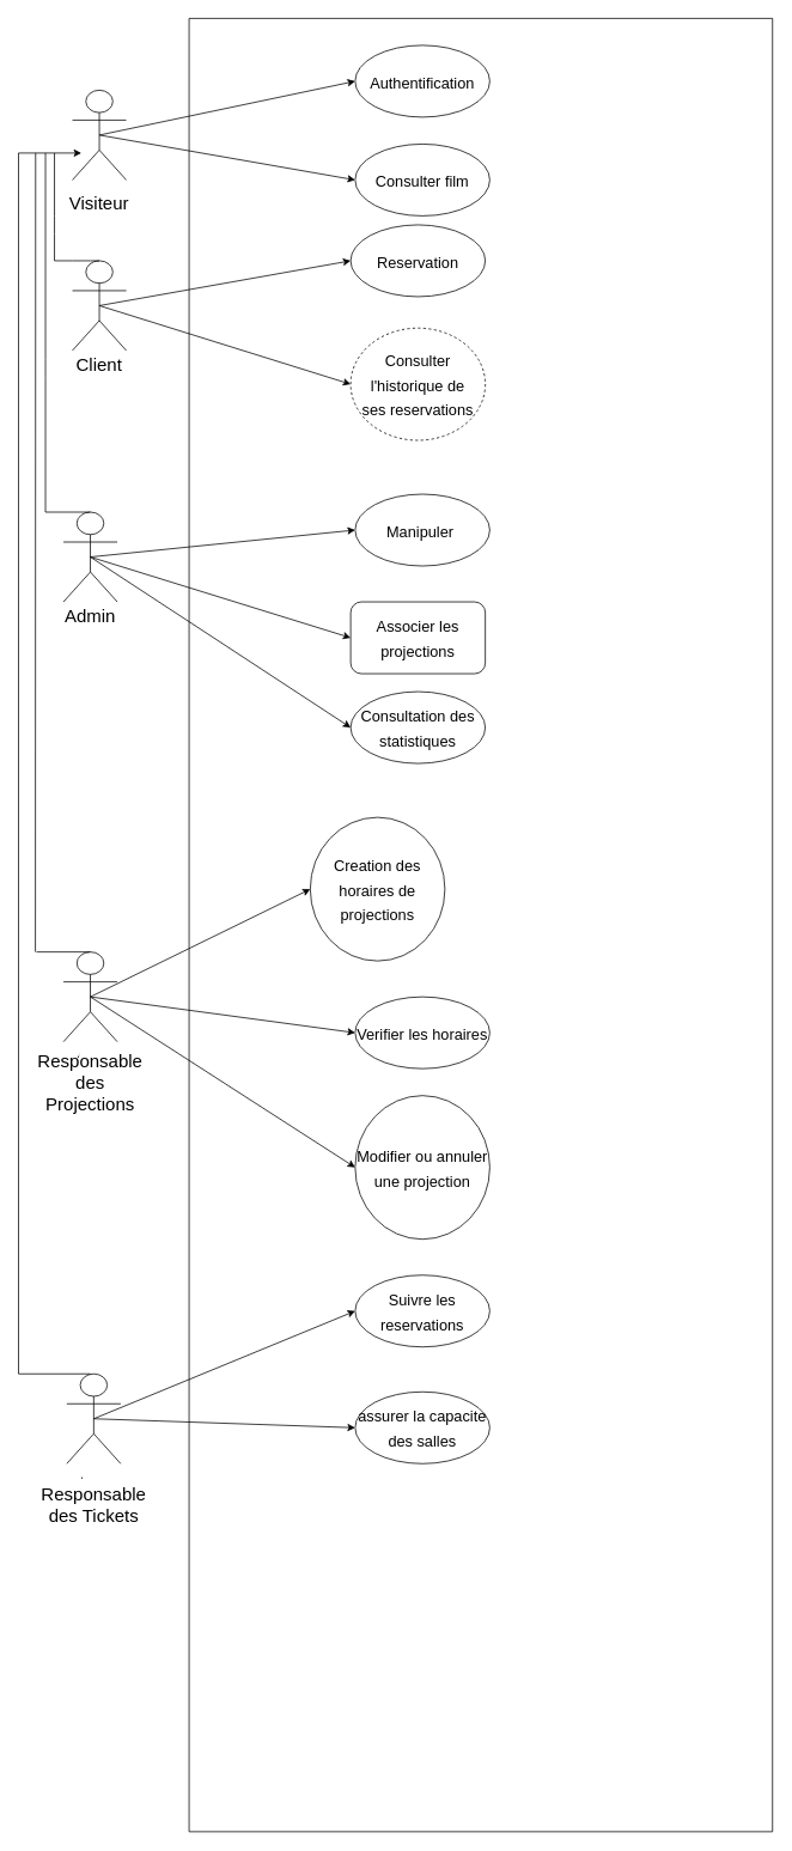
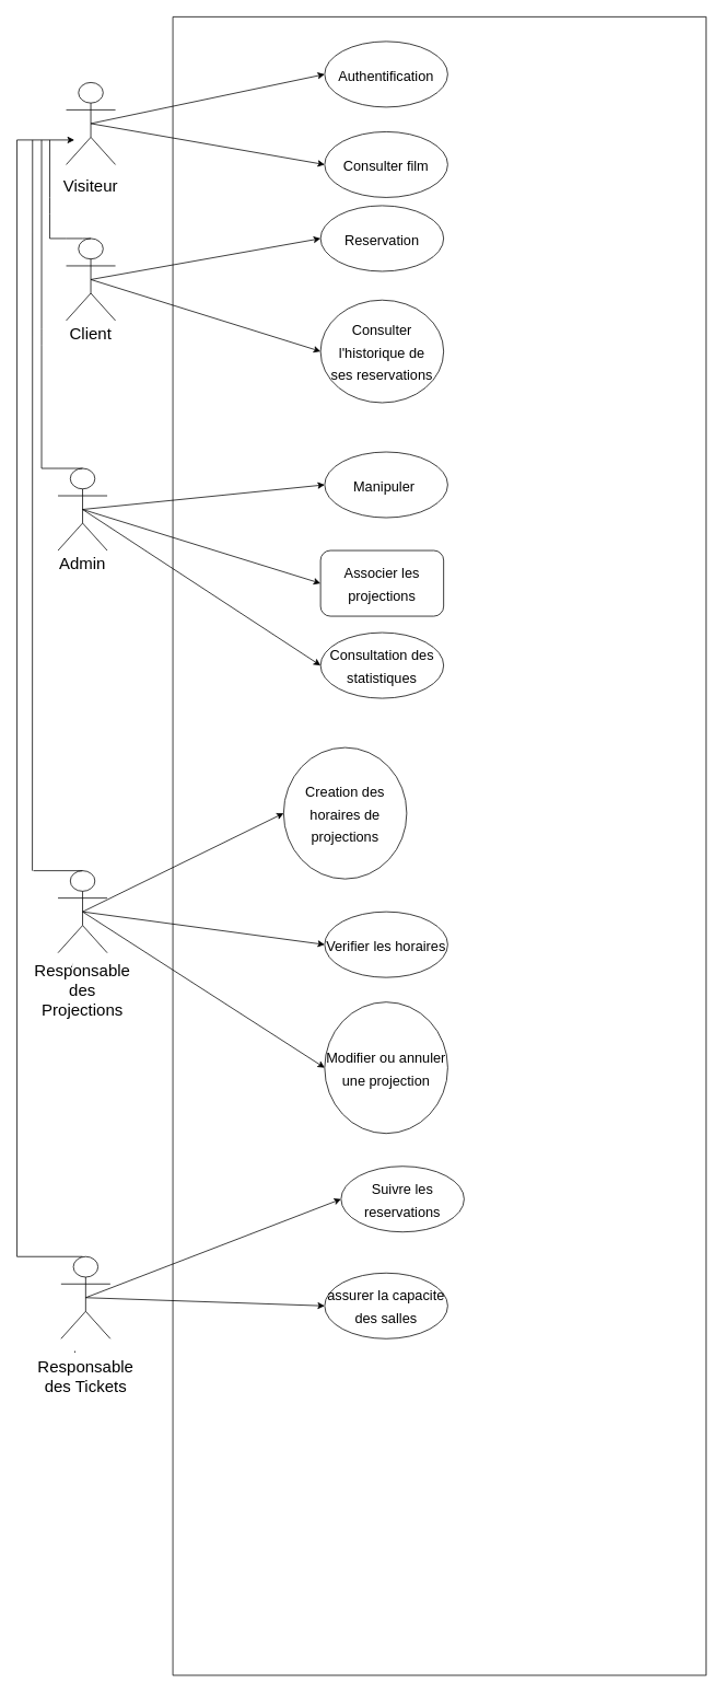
  <mxCell id="0" />
  <mxCell id="1" parent="0" />
  <mxCell id="2" value="" style="verticalLabelPosition=bottom;verticalAlign=top;html=1;shape=mxgraph.basic.rect;fillColor2=none;strokeWidth=1;size=20;indent=5;" parent="1" vertex="1"><mxGeometry x="210" y="20" width="650" height="2020" as="geometry" /></mxCell>
  <mxCell id="3" style="edgeStyle=none;html=1;exitX=0.5;exitY=0.5;exitDx=0;exitDy=0;exitPerimeter=0;entryX=0;entryY=0.5;entryDx=0;entryDy=0;fontSize=17;fontColor=#171717;" parent="1" source="5" target="6" edge="1"><mxGeometry relative="1" as="geometry" /></mxCell>
  <mxCell id="4" style="edgeStyle=none;html=1;entryX=0;entryY=0.5;entryDx=0;entryDy=0;fontSize=17;fontColor=#171717;" parent="1" target="7" edge="1"><mxGeometry relative="1" as="geometry"><mxPoint x="110" y="150" as="sourcePoint" /></mxGeometry></mxCell>
  <mxCell id="5" value="Actor" style="shape=umlActor;verticalLabelPosition=bottom;verticalAlign=top;html=1;outlineConnect=0;" parent="1" vertex="1"><mxGeometry x="80" y="100" width="60" height="100" as="geometry" /></mxCell>
  <mxCell id="6" value="&lt;font style=&quot;font-size: 17px;&quot;&gt;Authentification&lt;/font&gt;" style="ellipse;whiteSpace=wrap;html=1;labelBackgroundColor=none;fontSize=23;" parent="1" vertex="1"><mxGeometry x="395" y="50" width="150" height="80" as="geometry" /></mxCell>
  <mxCell id="7" value="&lt;font style=&quot;font-size: 17px;&quot;&gt;Consulter film&lt;/font&gt;" style="ellipse;whiteSpace=wrap;html=1;labelBackgroundColor=none;fontSize=23;" parent="1" vertex="1"><mxGeometry x="395" y="160" width="150" height="80" as="geometry" /></mxCell>
  <mxCell id="8" style="edgeStyle=none;rounded=1;html=1;exitX=0.5;exitY=0.5;exitDx=0;exitDy=0;exitPerimeter=0;entryX=0;entryY=0.5;entryDx=0;entryDy=0;strokeColor=default;fontSize=17;fontColor=#FFFFFF;endArrow=classic;endFill=1;" parent="1" source="10" target="18" edge="1"><mxGeometry relative="1" as="geometry" /></mxCell>
  <mxCell id="9" style="edgeStyle=none;rounded=1;html=1;exitX=0.5;exitY=0.5;exitDx=0;exitDy=0;exitPerimeter=0;entryX=0;entryY=0.5;entryDx=0;entryDy=0;strokeColor=default;fontSize=17;fontColor=#FFFFFF;endArrow=classic;endFill=1;" parent="1" source="10" target="19" edge="1"><mxGeometry relative="1" as="geometry" /></mxCell>
  <mxCell id="10" value="Actor" style="shape=umlActor;verticalLabelPosition=bottom;verticalAlign=top;html=1;outlineConnect=0;" parent="1" vertex="1"><mxGeometry x="80" y="290" width="60" height="100" as="geometry" /></mxCell>
  <mxCell id="11" value="" style="rounded=0;whiteSpace=wrap;html=1;fontSize=20;strokeColor=none;" parent="1" vertex="1"><mxGeometry x="90" y="390" width="40" height="30" as="geometry" /></mxCell>
  <mxCell id="12" value="&lt;font style=&quot;font-size: 20px;&quot;&gt;Client&lt;/font&gt;" style="text;html=1;strokeColor=none;fillColor=none;align=center;verticalAlign=middle;whiteSpace=wrap;rounded=0;" parent="1" vertex="1"><mxGeometry x="80" y="390" width="60" height="30" as="geometry" /></mxCell>
  <mxCell id="13" value="" style="rounded=0;whiteSpace=wrap;html=1;fontSize=20;strokeColor=none;" parent="1" vertex="1"><mxGeometry x="90" y="200" width="40" height="30" as="geometry" /></mxCell>
  <mxCell id="14" value="&lt;font style=&quot;font-size: 20px;&quot;&gt;Visiteur&lt;/font&gt;" style="text;html=1;strokeColor=none;fillColor=none;align=center;verticalAlign=middle;whiteSpace=wrap;rounded=0;" parent="1" vertex="1"><mxGeometry x="80" y="210" width="60" height="30" as="geometry" /></mxCell>
  <mxCell id="15" style="html=1;exitX=0.5;exitY=0;exitDx=0;exitDy=0;exitPerimeter=0;fontSize=17;fontColor=#FFFFFF;strokeColor=default;rounded=1;endArrow=none;endFill=0;" parent="1" source="10" edge="1"><mxGeometry relative="1" as="geometry"><mxPoint x="60" y="290" as="targetPoint" /><Array as="points"><mxPoint x="90" y="290" /></Array></mxGeometry></mxCell>
  <mxCell id="16" value="" style="edgeStyle=none;orthogonalLoop=1;jettySize=auto;html=1;rounded=1;strokeColor=default;fontSize=17;fontColor=#FFFFFF;endArrow=none;endFill=0;" parent="1" edge="1"><mxGeometry width="100" relative="1" as="geometry"><mxPoint x="60" y="170" as="sourcePoint" /><mxPoint x="60" y="290" as="targetPoint" /><Array as="points"><mxPoint x="60" y="250" /></Array></mxGeometry></mxCell>
  <mxCell id="17" value="" style="edgeStyle=none;orthogonalLoop=1;jettySize=auto;html=1;rounded=1;strokeColor=default;fontSize=17;fontColor=#FFFFFF;endArrow=classic;endFill=1;" parent="1" edge="1"><mxGeometry width="100" relative="1" as="geometry"><mxPoint x="20" y="170" as="sourcePoint" /><mxPoint x="90" y="170" as="targetPoint" /><Array as="points" /></mxGeometry></mxCell>
  <mxCell id="18" value="&lt;font style=&quot;font-size: 17px;&quot;&gt;Reservation&lt;/font&gt;" style="ellipse;whiteSpace=wrap;html=1;labelBackgroundColor=none;fontSize=23;" parent="1" vertex="1"><mxGeometry x="390" y="250" width="150" height="80" as="geometry" /></mxCell>
- <mxCell id="19" value="&lt;font style=&quot;font-size: 17px;&quot;&gt;Consulter l'historique de ses&amp;nbsp;&lt;/font&gt;&lt;span style=&quot;font-size: 17px;&quot;&gt;reservations&lt;/span&gt;" style="ellipse;whiteSpace=wrap;html=1;labelBackgroundColor=none;fontSize=23;dashed=1;" parent="1" vertex="1"><mxGeometry x="390" y="365" width="150" height="125" as="geometry" /></mxCell>
+ <mxCell id="19" value="&lt;font style=&quot;font-size: 17px;&quot;&gt;Consulter l'historique de ses&amp;nbsp;&lt;/font&gt;&lt;span style=&quot;font-size: 17px;&quot;&gt;reservations&lt;/span&gt;" style="ellipse;whiteSpace=wrap;html=1;labelBackgroundColor=none;fontSize=23;" parent="1" vertex="1"><mxGeometry x="390" y="365" width="150" height="125" as="geometry" /></mxCell>
  <mxCell id="20" style="edgeStyle=none;html=1;exitX=0.5;exitY=0.5;exitDx=0;exitDy=0;exitPerimeter=0;entryX=0;entryY=0.5;entryDx=0;entryDy=0;" edge="1" parent="1" source="24" target="29"><mxGeometry relative="1" as="geometry" /></mxCell>
  <mxCell id="21" style="edgeStyle=none;html=1;exitX=0;exitY=0.5;exitDx=0;exitDy=0;entryX=0;entryY=0.5;entryDx=0;entryDy=0;" edge="1" parent="1" source="30" target="30"><mxGeometry relative="1" as="geometry" /></mxCell>
  <mxCell id="22" style="edgeStyle=none;html=1;exitX=0.5;exitY=0.5;exitDx=0;exitDy=0;exitPerimeter=0;entryX=0;entryY=0.5;entryDx=0;entryDy=0;" edge="1" parent="1" source="24" target="30"><mxGeometry relative="1" as="geometry"><mxPoint x="400" y="710" as="targetPoint" /></mxGeometry></mxCell>
  <mxCell id="23" style="edgeStyle=none;html=1;exitX=0.5;exitY=0.5;exitDx=0;exitDy=0;exitPerimeter=0;entryX=0;entryY=0.5;entryDx=0;entryDy=0;" edge="1" parent="1" source="24" target="31"><mxGeometry relative="1" as="geometry" /></mxCell>
  <mxCell id="24" value="Actor" style="shape=umlActor;verticalLabelPosition=bottom;verticalAlign=top;html=1;outlineConnect=0;" parent="1" vertex="1"><mxGeometry x="70" y="570" width="60" height="100" as="geometry" /></mxCell>
  <mxCell id="25" value="" style="rounded=0;whiteSpace=wrap;html=1;fontSize=20;strokeColor=none;" parent="1" vertex="1"><mxGeometry x="80" y="670" width="40" height="30" as="geometry" /></mxCell>
  <mxCell id="26" value="&lt;span style=&quot;font-size: 20px;&quot;&gt;Admin&lt;/span&gt;" style="text;html=1;strokeColor=none;fillColor=none;align=center;verticalAlign=middle;whiteSpace=wrap;rounded=0;" parent="1" vertex="1"><mxGeometry x="70" y="670" width="60" height="30" as="geometry" /></mxCell>
  <mxCell id="27" style="html=1;exitX=0.5;exitY=0;exitDx=0;exitDy=0;exitPerimeter=0;fontSize=17;fontColor=#FFFFFF;strokeColor=default;rounded=1;endArrow=none;endFill=0;" parent="1" source="24" edge="1"><mxGeometry relative="1" as="geometry"><mxPoint x="50" y="570" as="targetPoint" /><Array as="points"><mxPoint x="80" y="570" /></Array></mxGeometry></mxCell>
  <mxCell id="28" value="" style="edgeStyle=none;orthogonalLoop=1;jettySize=auto;html=1;rounded=1;strokeColor=default;fontSize=17;fontColor=#FFFFFF;endArrow=none;endFill=0;" parent="1" edge="1"><mxGeometry width="100" relative="1" as="geometry"><mxPoint x="50" y="170" as="sourcePoint" /><mxPoint x="50" y="570" as="targetPoint" /><Array as="points"><mxPoint x="50" y="410" /></Array></mxGeometry></mxCell>
  <mxCell id="29" value="&lt;font style=&quot;font-size: 17px;&quot;&gt;Manipuler&amp;nbsp;&lt;/font&gt;" style="ellipse;whiteSpace=wrap;html=1;labelBackgroundColor=none;fontSize=23;" vertex="1" parent="1"><mxGeometry x="395" y="550" width="150" height="80" as="geometry" /></mxCell>
  <mxCell id="30" value="&lt;font style=&quot;font-size: 17px;&quot;&gt;Associer les projections&lt;/font&gt;" style="whiteSpace=wrap;html=1;labelBackgroundColor=none;fontSize=23;rounded=1;" vertex="1" parent="1"><mxGeometry x="390" y="670" width="150" height="80" as="geometry" /></mxCell>
  <mxCell id="31" value="&lt;font style=&quot;font-size: 17px;&quot;&gt;Consultation des statistiques&lt;/font&gt;" style="ellipse;whiteSpace=wrap;html=1;labelBackgroundColor=none;fontSize=23;" vertex="1" parent="1"><mxGeometry x="390" y="770" width="150" height="80" as="geometry" /></mxCell>
  <mxCell id="32" style="edgeStyle=none;html=1;exitX=0.5;exitY=0.5;exitDx=0;exitDy=0;exitPerimeter=0;entryX=0;entryY=0.5;entryDx=0;entryDy=0;fontSize=23;" edge="1" parent="1" source="35" target="38"><mxGeometry relative="1" as="geometry" /></mxCell>
  <mxCell id="33" style="edgeStyle=none;html=1;exitX=0.5;exitY=0.5;exitDx=0;exitDy=0;exitPerimeter=0;entryX=0;entryY=0.5;entryDx=0;entryDy=0;fontSize=23;" edge="1" parent="1" source="35" target="39"><mxGeometry relative="1" as="geometry" /></mxCell>
  <mxCell id="34" style="edgeStyle=none;html=1;exitX=0.5;exitY=0.5;exitDx=0;exitDy=0;exitPerimeter=0;entryX=0;entryY=0.5;entryDx=0;entryDy=0;fontSize=23;" edge="1" parent="1" source="35" target="40"><mxGeometry relative="1" as="geometry" /></mxCell>
  <mxCell id="35" value="Actor" style="shape=umlActor;verticalLabelPosition=bottom;verticalAlign=top;html=1;outlineConnect=0;" vertex="1" parent="1"><mxGeometry x="70" y="1060" width="60" height="100" as="geometry" /></mxCell>
  <mxCell id="36" value="" style="whiteSpace=wrap;html=1;strokeColor=none;" vertex="1" parent="1"><mxGeometry x="87.5" y="1160" width="32.5" height="20" as="geometry" /></mxCell>
  <mxCell id="37" value="&lt;span style=&quot;font-size: 20px;&quot;&gt;Responsable des Projections&lt;/span&gt;" style="text;html=1;strokeColor=none;fillColor=none;align=center;verticalAlign=middle;whiteSpace=wrap;rounded=0;" vertex="1" parent="1"><mxGeometry x="35" y="1160" width="130" height="90" as="geometry" /></mxCell>
  <mxCell id="38" value="&lt;font style=&quot;font-size: 17px;&quot;&gt;Creation des horaires de projections&lt;/font&gt;" style="ellipse;whiteSpace=wrap;html=1;labelBackgroundColor=none;fontSize=23;" vertex="1" parent="1"><mxGeometry x="345" y="910" width="150" height="160" as="geometry" /></mxCell>
  <mxCell id="39" value="&lt;span style=&quot;font-size: 17px;&quot;&gt;Verifier les horaires&lt;/span&gt;" style="ellipse;whiteSpace=wrap;html=1;labelBackgroundColor=none;fontSize=23;" vertex="1" parent="1"><mxGeometry x="395" y="1110" width="150" height="80" as="geometry" /></mxCell>
  <mxCell id="40" value="&lt;font style=&quot;font-size: 17px;&quot;&gt;Modifier ou annuler une projection&lt;/font&gt;" style="ellipse;whiteSpace=wrap;html=1;labelBackgroundColor=none;fontSize=23;" vertex="1" parent="1"><mxGeometry x="395" y="1220" width="150" height="160" as="geometry" /></mxCell>
  <mxCell id="41" style="edgeStyle=none;html=1;exitX=0.5;exitY=0.5;exitDx=0;exitDy=0;exitPerimeter=0;entryX=0;entryY=0.5;entryDx=0;entryDy=0;fontSize=23;" edge="1" parent="1" source="43" target="46"><mxGeometry relative="1" as="geometry" /></mxCell>
  <mxCell id="42" style="edgeStyle=none;html=1;exitX=0.5;exitY=0.5;exitDx=0;exitDy=0;exitPerimeter=0;entryX=0;entryY=0.5;entryDx=0;entryDy=0;fontSize=23;" edge="1" parent="1" source="43" target="47"><mxGeometry relative="1" as="geometry" /></mxCell>
  <mxCell id="43" value="Actor" style="shape=umlActor;verticalLabelPosition=bottom;verticalAlign=top;html=1;outlineConnect=0;" vertex="1" parent="1"><mxGeometry x="73.75" y="1530" width="60" height="100" as="geometry" /></mxCell>
  <mxCell id="44" value="" style="whiteSpace=wrap;html=1;strokeColor=none;" vertex="1" parent="1"><mxGeometry x="91.25" y="1630" width="32.5" height="20" as="geometry" /></mxCell>
  <mxCell id="45" value="&lt;span style=&quot;font-size: 20px;&quot;&gt;Responsable des Tickets&lt;/span&gt;" style="text;html=1;strokeColor=none;fillColor=none;align=center;verticalAlign=middle;whiteSpace=wrap;rounded=0;" vertex="1" parent="1"><mxGeometry x="38.75" y="1630" width="130" height="90" as="geometry" /></mxCell>
- <mxCell id="46" value="&lt;span style=&quot;font-size: 17px;&quot;&gt;Suivre les reservations&lt;/span&gt;" style="ellipse;whiteSpace=wrap;html=1;labelBackgroundColor=none;fontSize=23;" vertex="1" parent="1"><mxGeometry x="395" y="1420" width="150" height="80" as="geometry" /></mxCell>
+ <mxCell id="46" value="&lt;span style=&quot;font-size: 17px;&quot;&gt;Suivre les reservations&lt;/span&gt;" style="ellipse;whiteSpace=wrap;html=1;labelBackgroundColor=none;fontSize=23;" vertex="1" parent="1"><mxGeometry x="415" y="1420" width="150" height="80" as="geometry" /></mxCell>
  <mxCell id="47" value="&lt;span style=&quot;font-size: 17px;&quot;&gt;assurer la capacite des salles&lt;/span&gt;" style="ellipse;whiteSpace=wrap;html=1;labelBackgroundColor=none;fontSize=23;" vertex="1" parent="1"><mxGeometry x="395" y="1550" width="150" height="80" as="geometry" /></mxCell>
  <mxCell id="48" value="" style="edgeStyle=none;orthogonalLoop=1;jettySize=auto;html=1;fontSize=23;entryX=0.5;entryY=0;entryDx=0;entryDy=0;entryPerimeter=0;startArrow=none;startFill=0;endArrow=none;endFill=0;" edge="1" parent="1" target="35"><mxGeometry width="100" relative="1" as="geometry"><mxPoint x="40" y="1060" as="sourcePoint" /><mxPoint x="110" y="990" as="targetPoint" /><Array as="points" /></mxGeometry></mxCell>
  <mxCell id="49" value="" style="edgeStyle=none;orthogonalLoop=1;jettySize=auto;html=1;fontSize=23;startArrow=none;startFill=0;endArrow=none;endFill=0;" edge="1" parent="1"><mxGeometry width="100" relative="1" as="geometry"><mxPoint x="39" y="170" as="sourcePoint" /><mxPoint x="38.75" y="1060" as="targetPoint" /><Array as="points" /></mxGeometry></mxCell>
  <mxCell id="50" value="" style="edgeStyle=none;orthogonalLoop=1;jettySize=auto;html=1;fontSize=23;startArrow=none;startFill=0;endArrow=none;endFill=0;" edge="1" parent="1"><mxGeometry width="100" relative="1" as="geometry"><mxPoint x="20" y="170" as="sourcePoint" /><mxPoint x="20" y="1530" as="targetPoint" /><Array as="points" /></mxGeometry></mxCell>
  <mxCell id="51" value="" style="edgeStyle=none;orthogonalLoop=1;jettySize=auto;html=1;fontSize=23;startArrow=none;startFill=0;endArrow=none;endFill=0;" edge="1" parent="1"><mxGeometry width="100" relative="1" as="geometry"><mxPoint x="20" y="1530" as="sourcePoint" /><mxPoint x="100" y="1530" as="targetPoint" /><Array as="points" /></mxGeometry></mxCell>
